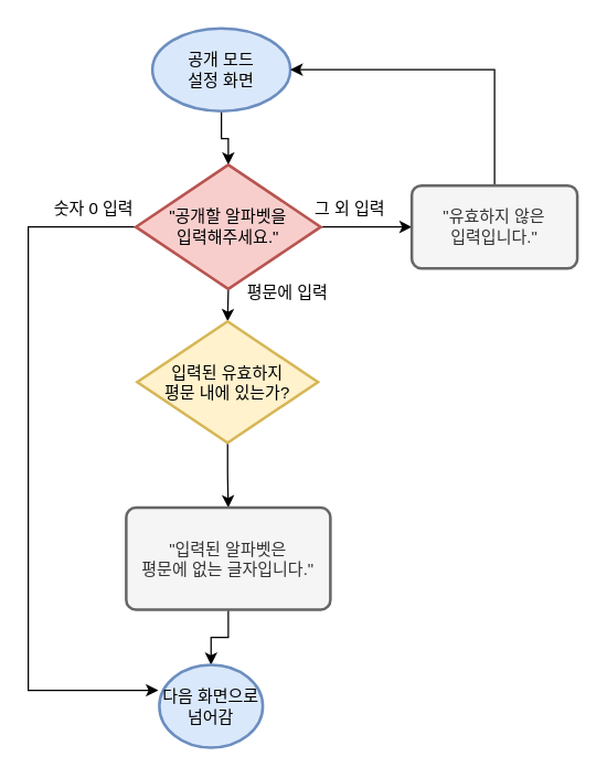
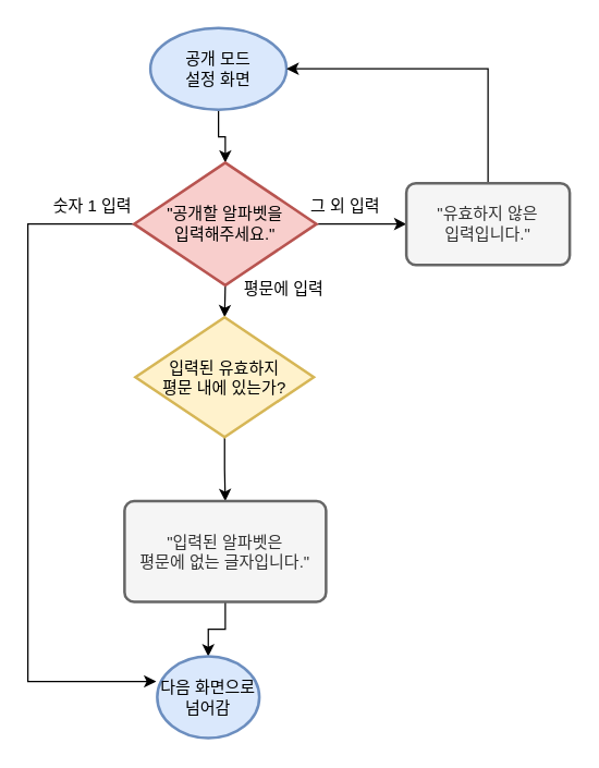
  <mxCell id="0" />
  <mxCell id="1" parent="0" />
  <mxCell id="2" style="edgeStyle=orthogonalEdgeStyle;rounded=0;orthogonalLoop=1;jettySize=auto;html=1;exitX=0.5;exitY=1;exitDx=0;exitDy=0;exitPerimeter=0;" edge="1" parent="1" source="3" target="7"><mxGeometry relative="1" as="geometry" /></mxCell>
  <mxCell id="3" value="공개 모드&lt;br&gt;설정 화면" style="strokeWidth=2;html=1;shape=mxgraph.flowchart.start_1;whiteSpace=wrap;fillColor=#dae8fc;strokeColor=#6c8ebf;" parent="1" vertex="1"><mxGeometry x="110" y="20" width="100" height="60" as="geometry" /></mxCell>
  <mxCell id="4" style="edgeStyle=orthogonalEdgeStyle;rounded=0;orthogonalLoop=1;jettySize=auto;html=1;exitX=0.5;exitY=1;exitDx=0;exitDy=0;exitPerimeter=0;entryX=0.5;entryY=0;entryDx=0;entryDy=0;entryPerimeter=0;" edge="1" parent="1" source="7" target="9"><mxGeometry relative="1" as="geometry" /></mxCell>
  <mxCell id="5" style="edgeStyle=orthogonalEdgeStyle;rounded=0;orthogonalLoop=1;jettySize=auto;html=1;exitX=1;exitY=0.5;exitDx=0;exitDy=0;exitPerimeter=0;entryX=0;entryY=0.5;entryDx=0;entryDy=0;" edge="1" parent="1" source="7" target="13"><mxGeometry relative="1" as="geometry" /></mxCell>
  <mxCell id="6" style="edgeStyle=orthogonalEdgeStyle;rounded=0;orthogonalLoop=1;jettySize=auto;html=1;exitX=0;exitY=0.5;exitDx=0;exitDy=0;exitPerimeter=0;entryX=-0.01;entryY=0.308;entryDx=0;entryDy=0;entryPerimeter=0;" edge="1" parent="1" source="7" target="16"><mxGeometry relative="1" as="geometry"><Array as="points"><mxPoint x="20" y="164" /><mxPoint x="20" y="500" /></Array></mxGeometry></mxCell>
  <mxCell id="7" value="&quot;공개할 알파벳을&lt;br&gt;입력해주세요.&quot;" style="strokeWidth=2;html=1;shape=mxgraph.flowchart.decision;whiteSpace=wrap;fillColor=#f8cecc;strokeColor=#b85450;" parent="1" vertex="1"><mxGeometry x="98" y="119" width="134" height="90" as="geometry" /></mxCell>
  <mxCell id="8" style="edgeStyle=orthogonalEdgeStyle;rounded=0;orthogonalLoop=1;jettySize=auto;html=1;exitX=0.5;exitY=1;exitDx=0;exitDy=0;exitPerimeter=0;entryX=0.5;entryY=0;entryDx=0;entryDy=0;" edge="1" parent="1" source="9" target="11"><mxGeometry relative="1" as="geometry" /></mxCell>
  <mxCell id="9" value="입력된 유효하지&lt;br&gt;평문 내에 있는가?" style="strokeWidth=2;html=1;shape=mxgraph.flowchart.decision;whiteSpace=wrap;fillColor=#fff2cc;strokeColor=#d6b656;" parent="1" vertex="1"><mxGeometry x="99" y="232.5" width="131" height="88" as="geometry" /></mxCell>
  <mxCell id="10" style="edgeStyle=orthogonalEdgeStyle;rounded=0;orthogonalLoop=1;jettySize=auto;html=1;exitX=0.5;exitY=1;exitDx=0;exitDy=0;entryX=0.5;entryY=0;entryDx=0;entryDy=0;entryPerimeter=0;" edge="1" parent="1" source="11" target="16"><mxGeometry relative="1" as="geometry" /></mxCell>
  <mxCell id="11" value="&quot;입력된 알파벳은&lt;br&gt;평문에 없는 글자입니다.&quot;" style="rounded=1;whiteSpace=wrap;html=1;absoluteArcSize=1;arcSize=14;strokeWidth=2;fillColor=#f5f5f5;strokeColor=#666666;fontColor=#333333;" parent="1" vertex="1"><mxGeometry x="91" y="367.5" width="148" height="74" as="geometry" /></mxCell>
  <mxCell id="12" style="edgeStyle=orthogonalEdgeStyle;rounded=0;orthogonalLoop=1;jettySize=auto;html=1;exitX=0.5;exitY=0;exitDx=0;exitDy=0;entryX=1;entryY=0.5;entryDx=0;entryDy=0;entryPerimeter=0;" parent="1" source="13" target="3" edge="1"><mxGeometry relative="1" as="geometry" /></mxCell>
  <mxCell id="13" value="&quot;유효하지 않은&lt;br&gt;입력입니다.&quot;" style="rounded=1;whiteSpace=wrap;html=1;absoluteArcSize=1;arcSize=14;strokeWidth=2;fillColor=#f5f5f5;strokeColor=#666666;fontColor=#333333;" parent="1" vertex="1"><mxGeometry x="298" y="134" width="120" height="60" as="geometry" /></mxCell>
  <mxCell id="14" value="평문에 입력" style="text;html=1;resizable=0;points=[];autosize=1;align=left;verticalAlign=top;spacingTop=-4;" parent="1" vertex="1"><mxGeometry x="177" y="202" width="73" height="14" as="geometry" /></mxCell>
  <mxCell id="15" value="그 외 입력" style="text;html=1;resizable=0;points=[];autosize=1;align=left;verticalAlign=top;spacingTop=-4;" parent="1" vertex="1"><mxGeometry x="226" y="141" width="65" height="14" as="geometry" /></mxCell>
  <mxCell id="16" value="다음 화면으로&lt;br&gt;넘어감" style="strokeWidth=2;html=1;shape=mxgraph.flowchart.start_1;whiteSpace=wrap;fillColor=#dae8fc;strokeColor=#6c8ebf;" parent="1" vertex="1"><mxGeometry x="115" y="481.5" width="75" height="60" as="geometry" /></mxCell>
- <mxCell id="17" value="숫자 0 입력" style="text;html=1;resizable=0;points=[];autosize=1;align=left;verticalAlign=top;spacingTop=-4;" parent="1" vertex="1"><mxGeometry x="37" y="141" width="71" height="14" as="geometry" /></mxCell>
+ <mxCell id="17" value="숫자 1 입력" style="text;html=1;resizable=0;points=[];autosize=1;align=left;verticalAlign=top;spacingTop=-4;" parent="1" vertex="1"><mxGeometry x="37" y="141" width="71" height="14" as="geometry" /></mxCell>
